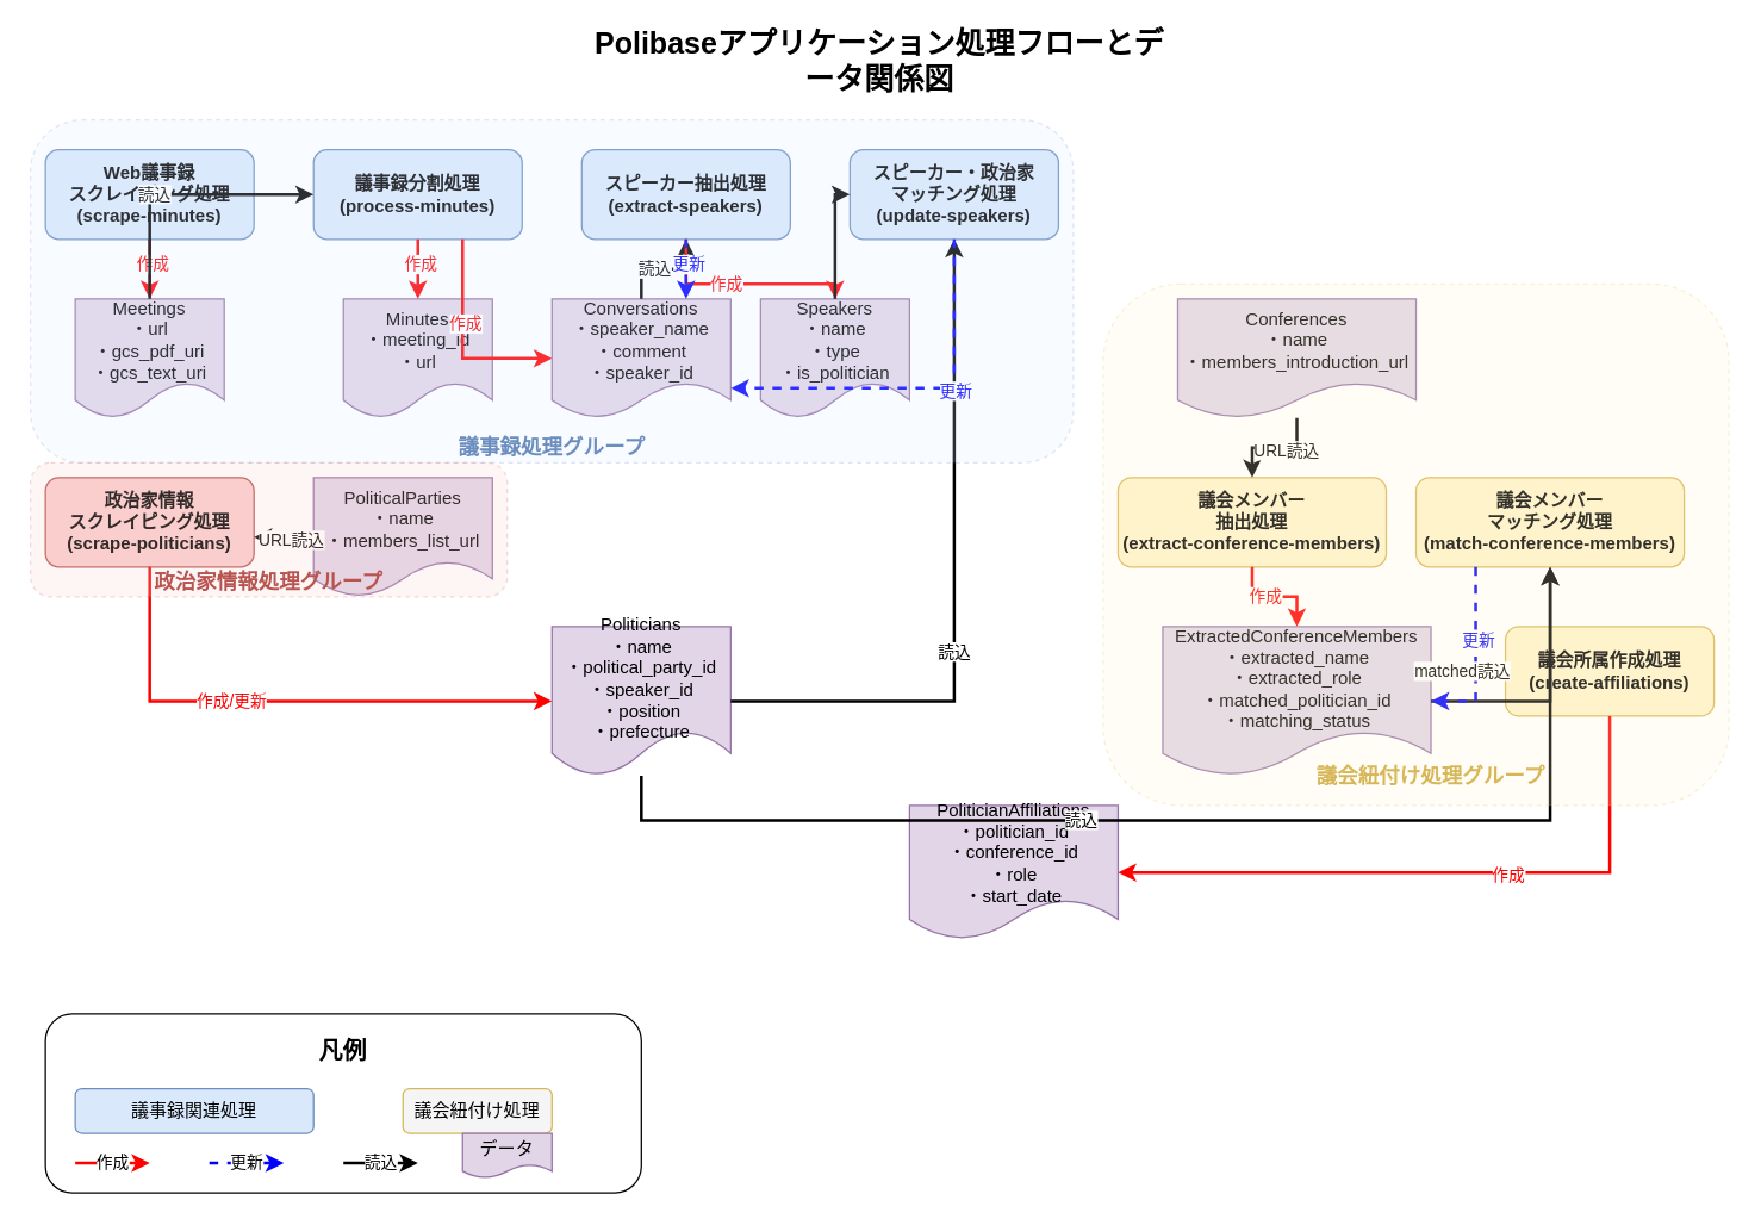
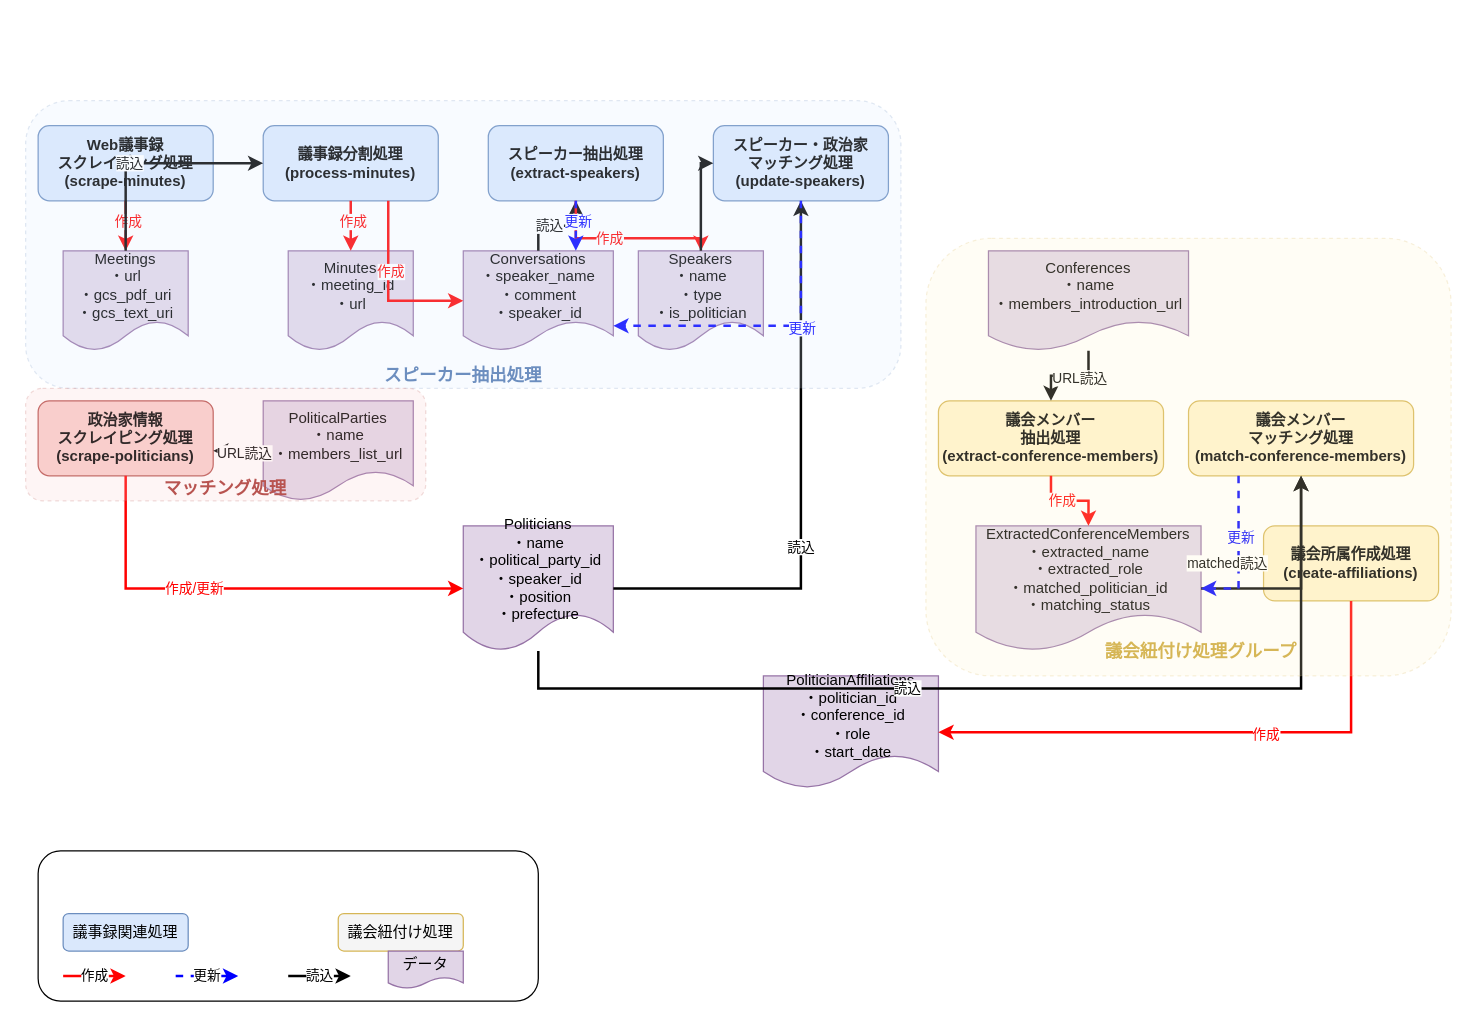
  <mxCell id="0" />
  <mxCell id="1" parent="0" />
- <mxCell id="2" value="Polibaseアプリケーション処理フローとデータ関係図" style="text;html=1;align=center;verticalAlign=middle;whiteSpace=wrap;rounded=0;fontSize=20;fontStyle=1;" vertex="1" parent="1"><mxGeometry x="390" y="20" width="400" height="40" as="geometry" /></mxCell>
  <mxCell id="3" value="Web議事録&lt;br&gt;スクレイピング処理&lt;br&gt;(scrape-minutes)" style="rounded=1;whiteSpace=wrap;html=1;fillColor=#dae8fc;strokeColor=#6c8ebf;fontStyle=1;" vertex="1" parent="1"><mxGeometry x="30" y="100" width="140" height="60" as="geometry" /></mxCell>
  <mxCell id="4" value="議事録分割処理&lt;br&gt;(process-minutes)" style="rounded=1;whiteSpace=wrap;html=1;fillColor=#dae8fc;strokeColor=#6c8ebf;fontStyle=1;" vertex="1" parent="1"><mxGeometry x="210" y="100" width="140" height="60" as="geometry" /></mxCell>
  <mxCell id="5" value="スピーカー抽出処理&lt;br&gt;(extract-speakers)" style="rounded=1;whiteSpace=wrap;html=1;fillColor=#dae8fc;strokeColor=#6c8ebf;fontStyle=1;" vertex="1" parent="1"><mxGeometry x="390" y="100" width="140" height="60" as="geometry" /></mxCell>
  <mxCell id="6" value="スピーカー・政治家&lt;br&gt;マッチング処理&lt;br&gt;(update-speakers)" style="rounded=1;whiteSpace=wrap;html=1;fillColor=#dae8fc;strokeColor=#6c8ebf;fontStyle=1;" vertex="1" parent="1"><mxGeometry x="570" y="100" width="140" height="60" as="geometry" /></mxCell>
  <mxCell id="7" value="政治家情報&lt;br&gt;スクレイピング処理&lt;br&gt;(scrape-politicians)" style="rounded=1;whiteSpace=wrap;html=1;fillColor=#f8cecc;strokeColor=#b85450;fontStyle=1;" vertex="1" parent="1"><mxGeometry x="30" y="320" width="140" height="60" as="geometry" /></mxCell>
  <mxCell id="8" value="議会メンバー&lt;br&gt;抽出処理&lt;br&gt;(extract-conference-members)" style="rounded=1;whiteSpace=wrap;html=1;fillColor=#fff2cc;strokeColor=#d6b656;fontStyle=1;" vertex="1" parent="1"><mxGeometry x="750" y="320" width="180" height="60" as="geometry" /></mxCell>
  <mxCell id="9" value="議会メンバー&lt;br&gt;マッチング処理&lt;br&gt;(match-conference-members)" style="rounded=1;whiteSpace=wrap;html=1;fillColor=#fff2cc;strokeColor=#d6b656;fontStyle=1;" vertex="1" parent="1"><mxGeometry x="950" y="320" width="180" height="60" as="geometry" /></mxCell>
  <mxCell id="10" value="議会所属作成処理&lt;br&gt;(create-affiliations)" style="rounded=1;whiteSpace=wrap;html=1;fillColor=#fff2cc;strokeColor=#d6b656;fontStyle=1;" vertex="1" parent="1"><mxGeometry x="1010" y="420" width="140" height="60" as="geometry" /></mxCell>
  <mxCell id="11" value="Meetings&lt;br&gt;・url&lt;br&gt;・gcs_pdf_uri&lt;br&gt;・gcs_text_uri" style="shape=document;whiteSpace=wrap;html=1;boundedLbl=1;fillColor=#e1d5e7;strokeColor=#9673a6;" vertex="1" parent="1"><mxGeometry x="50" y="200" width="100" height="80" as="geometry" /></mxCell>
  <mxCell id="12" value="Minutes&lt;br&gt;・meeting_id&lt;br&gt;・url" style="shape=document;whiteSpace=wrap;html=1;boundedLbl=1;fillColor=#e1d5e7;strokeColor=#9673a6;" vertex="1" parent="1"><mxGeometry x="230" y="200" width="100" height="80" as="geometry" /></mxCell>
  <mxCell id="13" value="Conversations&lt;br&gt;・speaker_name&lt;br&gt;・comment&lt;br&gt;・speaker_id" style="shape=document;whiteSpace=wrap;html=1;boundedLbl=1;fillColor=#e1d5e7;strokeColor=#9673a6;" vertex="1" parent="1"><mxGeometry x="370" y="200" width="120" height="80" as="geometry" /></mxCell>
  <mxCell id="14" value="Speakers&lt;br&gt;・name&lt;br&gt;・type&lt;br&gt;・is_politician" style="shape=document;whiteSpace=wrap;html=1;boundedLbl=1;fillColor=#e1d5e7;strokeColor=#9673a6;" vertex="1" parent="1"><mxGeometry x="510" y="200" width="100" height="80" as="geometry" /></mxCell>
  <mxCell id="15" value="Politicians&lt;br&gt;・name&lt;br&gt;・political_party_id&lt;br&gt;・speaker_id&lt;br&gt;・position&lt;br&gt;・prefecture" style="shape=document;whiteSpace=wrap;html=1;boundedLbl=1;fillColor=#e1d5e7;strokeColor=#9673a6;" vertex="1" parent="1"><mxGeometry x="370" y="420" width="120" height="100" as="geometry" /></mxCell>
  <mxCell id="16" value="PoliticalParties&lt;br&gt;・name&lt;br&gt;・members_list_url" style="shape=document;whiteSpace=wrap;html=1;boundedLbl=1;fillColor=#e1d5e7;strokeColor=#9673a6;" vertex="1" parent="1"><mxGeometry x="210" y="320" width="120" height="80" as="geometry" /></mxCell>
  <mxCell id="17" value="Conferences&lt;br&gt;・name&lt;br&gt;・members_introduction_url" style="shape=document;whiteSpace=wrap;html=1;boundedLbl=1;fillColor=#e1d5e7;strokeColor=#9673a6;" vertex="1" parent="1"><mxGeometry x="790" y="200" width="160" height="80" as="geometry" /></mxCell>
  <mxCell id="18" value="ExtractedConferenceMembers&lt;br&gt;・extracted_name&lt;br&gt;・extracted_role&lt;br&gt;・matched_politician_id&lt;br&gt;・matching_status" style="shape=document;whiteSpace=wrap;html=1;boundedLbl=1;fillColor=#e1d5e7;strokeColor=#9673a6;" vertex="1" parent="1"><mxGeometry x="780" y="420" width="180" height="100" as="geometry" /></mxCell>
  <mxCell id="19" value="PoliticianAffiliations&lt;br&gt;・politician_id&lt;br&gt;・conference_id&lt;br&gt;・role&lt;br&gt;・start_date" style="shape=document;whiteSpace=wrap;html=1;boundedLbl=1;fillColor=#e1d5e7;strokeColor=#9673a6;" vertex="1" parent="1"><mxGeometry x="610" y="540" width="140" height="90" as="geometry" /></mxCell>
  <mxCell id="20" style="edgeStyle=orthogonalEdgeStyle;rounded=0;orthogonalLoop=1;jettySize=auto;html=1;strokeWidth=2;strokeColor=#FF0000;" edge="1" parent="1" source="3" target="11"><mxGeometry relative="1" as="geometry" /></mxCell>
  <mxCell id="21" value="作成" style="edgeLabel;html=1;align=center;verticalAlign=middle;resizable=0;points=[];fontColor=#FF0000;" vertex="1" connectable="0" parent="20"><mxGeometry x="-0.2" y="1" relative="1" as="geometry"><mxPoint as="offset" /></mxGeometry></mxCell>
  <mxCell id="22" style="edgeStyle=orthogonalEdgeStyle;rounded=0;orthogonalLoop=1;jettySize=auto;html=1;strokeWidth=2;" edge="1" parent="1" source="11" target="4"><mxGeometry relative="1" as="geometry"><Array as="points"><mxPoint x="100" y="130" /></Array></mxGeometry></mxCell>
  <mxCell id="23" value="読込" style="edgeLabel;html=1;align=center;verticalAlign=middle;resizable=0;points=[];" vertex="1" connectable="0" parent="22"><mxGeometry x="-0.2" y="1" relative="1" as="geometry"><mxPoint as="offset" /></mxGeometry></mxCell>
  <mxCell id="24" style="edgeStyle=orthogonalEdgeStyle;rounded=0;orthogonalLoop=1;jettySize=auto;html=1;strokeWidth=2;strokeColor=#FF0000;" edge="1" parent="1" source="4" target="12"><mxGeometry relative="1" as="geometry" /></mxCell>
  <mxCell id="25" value="作成" style="edgeLabel;html=1;align=center;verticalAlign=middle;resizable=0;points=[];fontColor=#FF0000;" vertex="1" connectable="0" parent="24"><mxGeometry x="-0.2" y="1" relative="1" as="geometry"><mxPoint as="offset" /></mxGeometry></mxCell>
  <mxCell id="26" style="edgeStyle=orthogonalEdgeStyle;rounded=0;orthogonalLoop=1;jettySize=auto;html=1;strokeWidth=2;strokeColor=#FF0000;" edge="1" parent="1" source="4" target="13"><mxGeometry relative="1" as="geometry"><Array as="points"><mxPoint x="310" y="240" /></Array></mxGeometry></mxCell>
  <mxCell id="27" value="作成" style="edgeLabel;html=1;align=center;verticalAlign=middle;resizable=0;points=[];fontColor=#FF0000;" vertex="1" connectable="0" parent="26"><mxGeometry x="-0.2" y="1" relative="1" as="geometry"><mxPoint as="offset" /></mxGeometry></mxCell>
  <mxCell id="28" style="edgeStyle=orthogonalEdgeStyle;rounded=0;orthogonalLoop=1;jettySize=auto;html=1;strokeWidth=2;" edge="1" parent="1" source="13" target="5"><mxGeometry relative="1" as="geometry"><Array as="points"><mxPoint x="430" y="180" /><mxPoint x="460" y="180" /></Array></mxGeometry></mxCell>
  <mxCell id="29" value="読込" style="edgeLabel;html=1;align=center;verticalAlign=middle;resizable=0;points=[];" vertex="1" connectable="0" parent="28"><mxGeometry x="-0.2" y="1" relative="1" as="geometry"><mxPoint as="offset" /></mxGeometry></mxCell>
  <mxCell id="30" style="edgeStyle=orthogonalEdgeStyle;rounded=0;orthogonalLoop=1;jettySize=auto;html=1;strokeWidth=2;strokeColor=#FF0000;" edge="1" parent="1" source="5" target="14"><mxGeometry relative="1" as="geometry"><Array as="points"><mxPoint x="460" y="190" /><mxPoint x="560" y="190" /></Array></mxGeometry></mxCell>
  <mxCell id="31" value="作成" style="edgeLabel;html=1;align=center;verticalAlign=middle;resizable=0;points=[];fontColor=#FF0000;" vertex="1" connectable="0" parent="30"><mxGeometry x="-0.2" y="1" relative="1" as="geometry"><mxPoint as="offset" /></mxGeometry></mxCell>
  <mxCell id="32" style="edgeStyle=orthogonalEdgeStyle;rounded=0;orthogonalLoop=1;jettySize=auto;html=1;strokeWidth=2;strokeColor=#0000FF;dashed=1;" edge="1" parent="1" source="5" target="13"><mxGeometry relative="1" as="geometry"><Array as="points"><mxPoint x="460" y="240" /></Array></mxGeometry></mxCell>
  <mxCell id="33" value="更新" style="edgeLabel;html=1;align=center;verticalAlign=middle;resizable=0;points=[];fontColor=#0000FF;" vertex="1" connectable="0" parent="32"><mxGeometry x="-0.2" y="1" relative="1" as="geometry"><mxPoint as="offset" /></mxGeometry></mxCell>
  <mxCell id="34" style="edgeStyle=orthogonalEdgeStyle;rounded=0;orthogonalLoop=1;jettySize=auto;html=1;strokeWidth=2;" edge="1" parent="1" source="14" target="6"><mxGeometry relative="1" as="geometry"><Array as="points"><mxPoint x="560" y="130" /></Array></mxGeometry></mxCell>
  <mxCell id="35" style="edgeStyle=orthogonalEdgeStyle;rounded=0;orthogonalLoop=1;jettySize=auto;html=1;strokeWidth=2;" edge="1" parent="1" source="15" target="6"><mxGeometry relative="1" as="geometry"><Array as="points"><mxPoint x="640" y="470" /><mxPoint x="640" y="130" /></Array></mxGeometry></mxCell>
  <mxCell id="36" value="読込" style="edgeLabel;html=1;align=center;verticalAlign=middle;resizable=0;points=[];" vertex="1" connectable="0" parent="35"><mxGeometry x="-0.2" y="1" relative="1" as="geometry"><mxPoint as="offset" /></mxGeometry></mxCell>
  <mxCell id="37" style="edgeStyle=orthogonalEdgeStyle;rounded=0;orthogonalLoop=1;jettySize=auto;html=1;strokeWidth=2;strokeColor=#0000FF;dashed=1;" edge="1" parent="1" source="6" target="13"><mxGeometry relative="1" as="geometry"><Array as="points"><mxPoint x="640" y="260" /><mxPoint x="430" y="260" /></Array></mxGeometry></mxCell>
  <mxCell id="38" value="更新" style="edgeLabel;html=1;align=center;verticalAlign=middle;resizable=0;points=[];fontColor=#0000FF;" vertex="1" connectable="0" parent="37"><mxGeometry x="-0.2" y="1" relative="1" as="geometry"><mxPoint as="offset" /></mxGeometry></mxCell>
  <mxCell id="39" style="edgeStyle=orthogonalEdgeStyle;rounded=0;orthogonalLoop=1;jettySize=auto;html=1;strokeWidth=2;" edge="1" parent="1" source="16" target="7"><mxGeometry relative="1" as="geometry"><Array as="points"><mxPoint x="100" y="360" /></Array></mxGeometry></mxCell>
  <mxCell id="40" value="URL読込" style="edgeLabel;html=1;align=center;verticalAlign=middle;resizable=0;points=[];" vertex="1" connectable="0" parent="39"><mxGeometry x="-0.2" y="1" relative="1" as="geometry"><mxPoint as="offset" /></mxGeometry></mxCell>
  <mxCell id="41" style="edgeStyle=orthogonalEdgeStyle;rounded=0;orthogonalLoop=1;jettySize=auto;html=1;strokeWidth=2;strokeColor=#FF0000;" edge="1" parent="1" source="7" target="15"><mxGeometry relative="1" as="geometry"><Array as="points"><mxPoint x="100" y="470" /></Array></mxGeometry></mxCell>
  <mxCell id="42" value="作成/更新" style="edgeLabel;html=1;align=center;verticalAlign=middle;resizable=0;points=[];fontColor=#FF0000;" vertex="1" connectable="0" parent="41"><mxGeometry x="-0.2" y="1" relative="1" as="geometry"><mxPoint as="offset" /></mxGeometry></mxCell>
  <mxCell id="43" style="edgeStyle=orthogonalEdgeStyle;rounded=0;orthogonalLoop=1;jettySize=auto;html=1;strokeWidth=2;" edge="1" parent="1" source="17" target="8"><mxGeometry relative="1" as="geometry"><Array as="points"><mxPoint x="870" y="300" /><mxPoint x="840" y="300" /></Array></mxGeometry></mxCell>
  <mxCell id="44" value="URL読込" style="edgeLabel;html=1;align=center;verticalAlign=middle;resizable=0;points=[];" vertex="1" connectable="0" parent="43"><mxGeometry x="-0.2" y="1" relative="1" as="geometry"><mxPoint as="offset" /></mxGeometry></mxCell>
  <mxCell id="45" style="edgeStyle=orthogonalEdgeStyle;rounded=0;orthogonalLoop=1;jettySize=auto;html=1;strokeWidth=2;strokeColor=#FF0000;" edge="1" parent="1" source="8" target="18"><mxGeometry relative="1" as="geometry"><Array as="points"><mxPoint x="840" y="400" /><mxPoint x="870" y="400" /></Array></mxGeometry></mxCell>
  <mxCell id="46" value="作成" style="edgeLabel;html=1;align=center;verticalAlign=middle;resizable=0;points=[];fontColor=#FF0000;" vertex="1" connectable="0" parent="45"><mxGeometry x="-0.2" y="1" relative="1" as="geometry"><mxPoint as="offset" /></mxGeometry></mxCell>
  <mxCell id="47" style="edgeStyle=orthogonalEdgeStyle;rounded=0;orthogonalLoop=1;jettySize=auto;html=1;strokeWidth=2;" edge="1" parent="1" source="18" target="9"><mxGeometry relative="1" as="geometry"><Array as="points"><mxPoint x="910" y="470" /><mxPoint x="1040" y="470" /><mxPoint x="1040" y="380" /></Array></mxGeometry></mxCell>
  <mxCell id="48" style="edgeStyle=orthogonalEdgeStyle;rounded=0;orthogonalLoop=1;jettySize=auto;html=1;strokeWidth=2;" edge="1" parent="1" source="15" target="9"><mxGeometry relative="1" as="geometry"><Array as="points"><mxPoint x="430" y="550" /><mxPoint x="1040" y="550" /></Array></mxGeometry></mxCell>
  <mxCell id="49" value="読込" style="edgeLabel;html=1;align=center;verticalAlign=middle;resizable=0;points=[];" vertex="1" connectable="0" parent="48"><mxGeometry x="-0.2" y="1" relative="1" as="geometry"><mxPoint as="offset" /></mxGeometry></mxCell>
  <mxCell id="50" style="edgeStyle=orthogonalEdgeStyle;rounded=0;orthogonalLoop=1;jettySize=auto;html=1;strokeWidth=2;strokeColor=#0000FF;dashed=1;" edge="1" parent="1" source="9" target="18"><mxGeometry relative="1" as="geometry"><Array as="points"><mxPoint x="990" y="470" /></Array></mxGeometry></mxCell>
  <mxCell id="51" value="更新" style="edgeLabel;html=1;align=center;verticalAlign=middle;resizable=0;points=[];fontColor=#0000FF;" vertex="1" connectable="0" parent="50"><mxGeometry x="-0.2" y="1" relative="1" as="geometry"><mxPoint as="offset" /></mxGeometry></mxCell>
  <mxCell id="52" style="edgeStyle=orthogonalEdgeStyle;rounded=0;orthogonalLoop=1;jettySize=auto;html=1;strokeWidth=2;" edge="1" parent="1" source="18" target="10"><mxGeometry relative="1" as="geometry"><Array as="points"><mxPoint x="970" y="450" /></Array></mxGeometry></mxCell>
  <mxCell id="53" value="matched読込" style="edgeLabel;html=1;align=center;verticalAlign=middle;resizable=0;points=[];" vertex="1" connectable="0" parent="52"><mxGeometry x="-0.2" y="1" relative="1" as="geometry"><mxPoint as="offset" /></mxGeometry></mxCell>
  <mxCell id="54" style="edgeStyle=orthogonalEdgeStyle;rounded=0;orthogonalLoop=1;jettySize=auto;html=1;strokeWidth=2;strokeColor=#FF0000;" edge="1" parent="1" source="10" target="19"><mxGeometry relative="1" as="geometry"><Array as="points"><mxPoint x="1080" y="585" /></Array></mxGeometry></mxCell>
  <mxCell id="55" value="作成" style="edgeLabel;html=1;align=center;verticalAlign=middle;resizable=0;points=[];fontColor=#FF0000;" vertex="1" connectable="0" parent="54"><mxGeometry x="-0.2" y="1" relative="1" as="geometry"><mxPoint as="offset" /></mxGeometry></mxCell>
  <mxCell id="56" value="" style="rounded=1;whiteSpace=wrap;html=1;fillColor=none;strokeColor=#000000;" vertex="1" parent="1"><mxGeometry x="30" y="680" width="400" height="120" as="geometry" /></mxCell>
- <mxCell id="57" value="凡例" style="text;html=1;align=center;verticalAlign=middle;whiteSpace=wrap;rounded=0;fontSize=16;fontStyle=1;" vertex="1" parent="1"><mxGeometry x="180" y="690" width="100" height="30" as="geometry" /></mxCell>
- <mxCell id="58" value="議事録関連処理" style="rounded=1;whiteSpace=wrap;html=1;fillColor=#dae8fc;strokeColor=#6c8ebf;" vertex="1" parent="1"><mxGeometry x="50" y="730" width="160" height="30" as="geometry" /></mxCell>
+ <mxCell id="58" value="議事録関連処理" style="rounded=1;whiteSpace=wrap;html=1;fillColor=#dae8fc;strokeColor=#6c8ebf;" vertex="1" parent="1"><mxGeometry x="50" y="730" width="100" height="30" as="geometry" /></mxCell>
  <mxCell id="59" value="議会紐付け処理" style="rounded=1;whiteSpace=wrap;html=1;fillColor=#f5f5f5;strokeColor=#d6b656;" vertex="1" parent="1"><mxGeometry x="270" y="730" width="100" height="30" as="geometry" /></mxCell>
  <mxCell id="60" value="作成" style="endArrow=classic;html=1;strokeWidth=2;strokeColor=#FF0000;" edge="1" parent="1"><mxGeometry width="50" height="50" relative="1" as="geometry"><mxPoint x="50" y="780" as="sourcePoint" /><mxPoint x="100" y="780" as="targetPoint" /></mxGeometry></mxCell>
  <mxCell id="61" value="更新" style="endArrow=classic;html=1;strokeWidth=2;strokeColor=#0000FF;dashed=1;" edge="1" parent="1"><mxGeometry width="50" height="50" relative="1" as="geometry"><mxPoint x="140" y="780" as="sourcePoint" /><mxPoint x="190" y="780" as="targetPoint" /></mxGeometry></mxCell>
  <mxCell id="62" value="読込" style="endArrow=classic;html=1;strokeWidth=2;" edge="1" parent="1"><mxGeometry width="50" height="50" relative="1" as="geometry"><mxPoint x="230" y="780" as="sourcePoint" /><mxPoint x="280" y="780" as="targetPoint" /></mxGeometry></mxCell>
  <mxCell id="63" value="データ" style="shape=document;whiteSpace=wrap;html=1;boundedLbl=1;fillColor=#e1d5e7;strokeColor=#9673a6;" vertex="1" parent="1"><mxGeometry x="310" y="760" width="60" height="30" as="geometry" /></mxCell>
  <mxCell id="64" value="" style="rounded=1;whiteSpace=wrap;html=1;fillColor=#dae8fc;strokeColor=#6c8ebf;dashed=1;opacity=20;" vertex="1" parent="1"><mxGeometry x="20" y="80" width="700" height="230" as="geometry" /></mxCell>
- <mxCell id="65" value="議事録処理グループ" style="text;html=1;align=center;verticalAlign=middle;whiteSpace=wrap;rounded=0;fontSize=14;fontStyle=1;fontColor=#6c8ebf;" vertex="1" parent="1"><mxGeometry x="290" y="290" width="160" height="20" as="geometry" /></mxCell>
+ <mxCell id="65" value="スピーカー抽出処理" style="text;html=1;align=center;verticalAlign=middle;whiteSpace=wrap;rounded=0;fontSize=14;fontStyle=1;fontColor=#6c8ebf;" vertex="1" parent="1"><mxGeometry x="290" y="290" width="160" height="20" as="geometry" /></mxCell>
  <mxCell id="66" value="" style="rounded=1;whiteSpace=wrap;html=1;fillColor=#f8cecc;strokeColor=#b85450;dashed=1;opacity=20;" vertex="1" parent="1"><mxGeometry x="20" y="310" width="320" height="90" as="geometry" /></mxCell>
- <mxCell id="67" value="政治家情報処理グループ" style="text;html=1;align=center;verticalAlign=middle;whiteSpace=wrap;rounded=0;fontSize=14;fontStyle=1;fontColor=#b85450;" vertex="1" parent="1"><mxGeometry x="100" y="380" width="160" height="20" as="geometry" /></mxCell>
+ <mxCell id="67" value="マッチング処理" style="text;html=1;align=center;verticalAlign=middle;whiteSpace=wrap;rounded=0;fontSize=14;fontStyle=1;fontColor=#b85450;" vertex="1" parent="1"><mxGeometry x="100" y="380" width="160" height="20" as="geometry" /></mxCell>
  <mxCell id="68" value="" style="rounded=1;whiteSpace=wrap;html=1;fillColor=#fff2cc;strokeColor=#d6b656;dashed=1;opacity=20;" vertex="1" parent="1"><mxGeometry x="740" y="190" width="420" height="350" as="geometry" /></mxCell>
  <mxCell id="69" value="議会紐付け処理グループ" style="text;html=1;align=center;verticalAlign=middle;whiteSpace=wrap;rounded=0;fontSize=14;fontStyle=1;fontColor=#d6b656;" vertex="1" parent="1"><mxGeometry x="880" y="510" width="160" height="20" as="geometry" /></mxCell>
